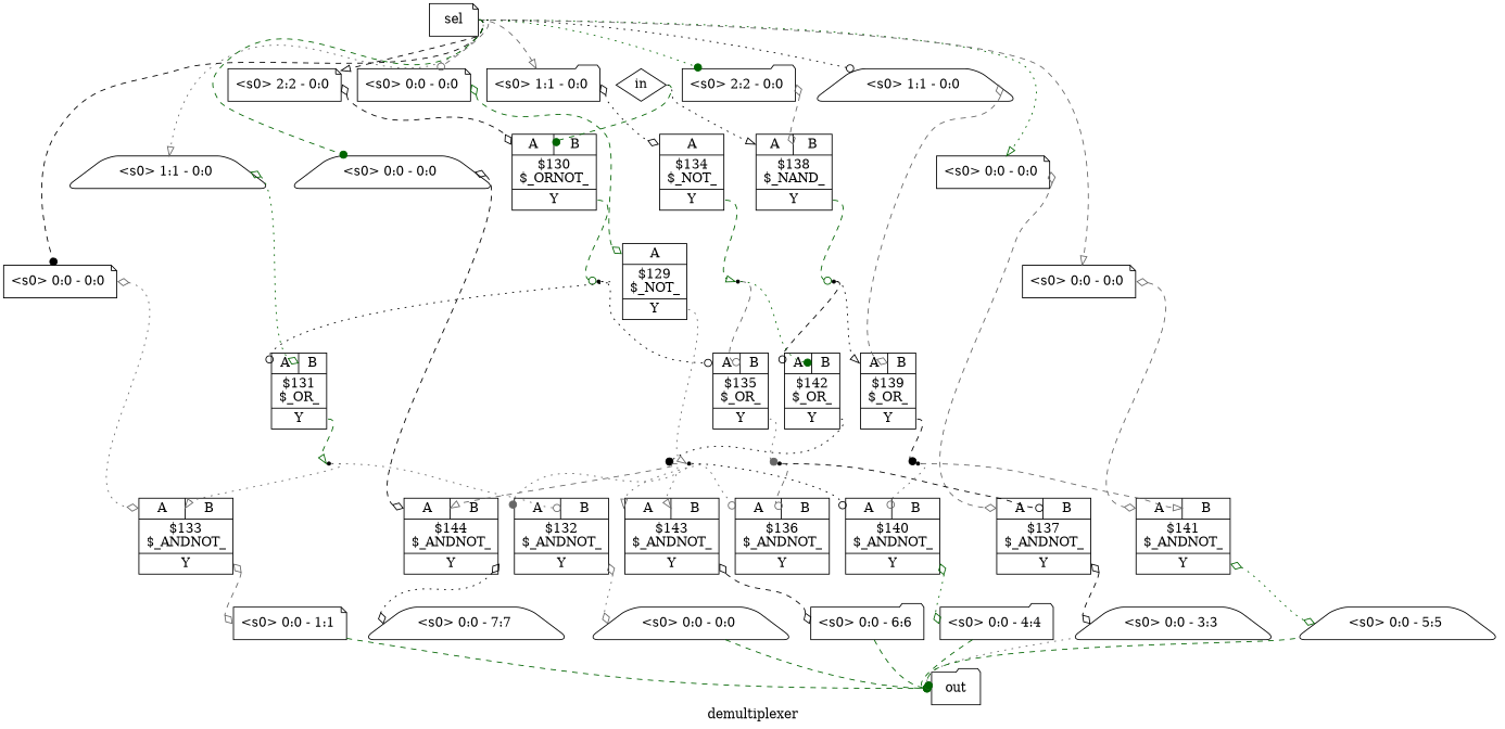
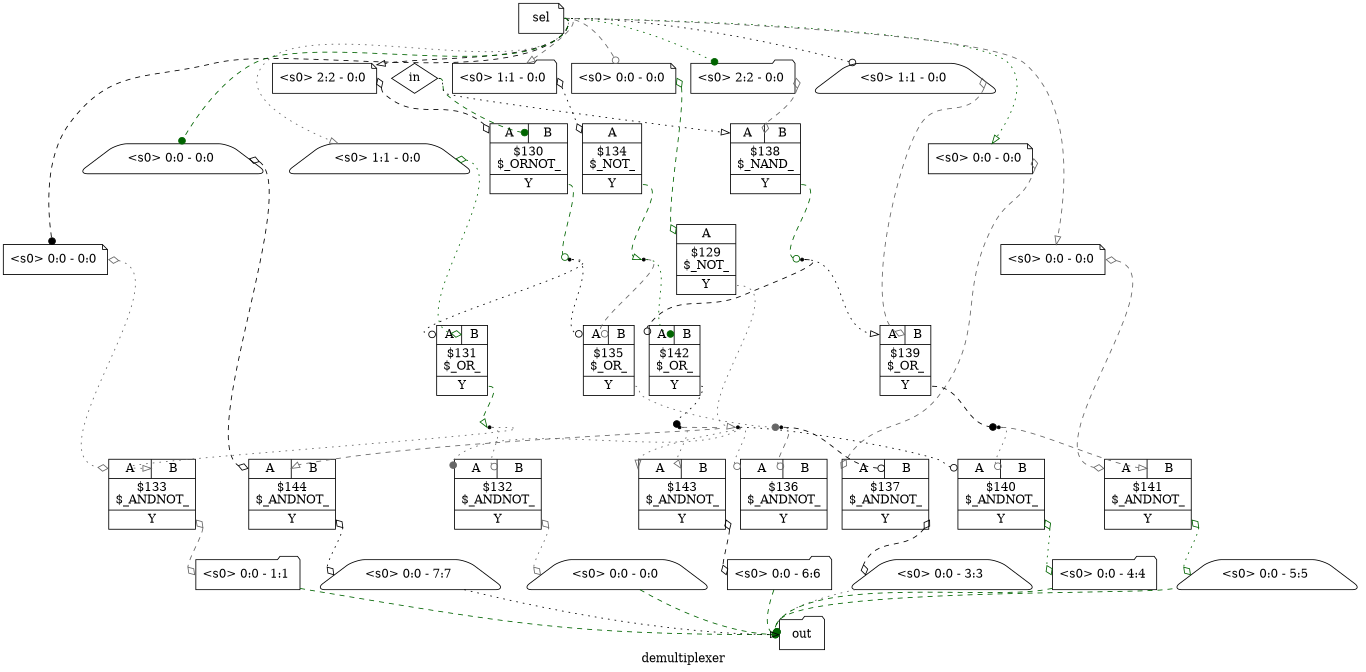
  digraph {
    label=demultiplexer
    rankdir=TB
    remincross=true
    node [shape=record]
    edge [arrowhead=odot color=gray40 headport=w style=dashed tailport=e]
    n9 [color=black fontcolor=black label=in shape=diamond]
    c16 [label="{{<p12> A|<p15> B}|$130\n$_ORNOT_|{<p13> Y}}"]
    c24 [label="{{<p12> A|<p15> B}|$138\n$_NAND_|{<p13> Y}}"]
    n2 [shape=point]
    n6 [shape=point]
    n10 [color=black fontcolor=black label=out shape=folder]
    n11 [color=black fontcolor=black label=sel shape=note]
    x0 [label="<s0> 0:0 - 0:0 " shape=note style=rounded]
    x1 [label="<s0> 2:2 - 0:0 " shape=note style=rounded]
    x2 [label="<s0> 1:1 - 0:0 " shape=trapezium style=rounded]
    x4 [label="<s0> 0:0 - 0:0 " shape=note style=rounded]
    x6 [label="<s0> 1:1 - 0:0 " shape=folder style=rounded]
    x8 [label="<s0> 0:0 - 0:0 " shape=note style=rounded]
    x10 [label="<s0> 2:2 - 0:0 " shape=folder style=rounded]
    x11 [label="<s0> 1:1 - 0:0 " shape=trapezium style=rounded]
    x13 [label="<s0> 0:0 - 0:0 " shape=note style=rounded]
    x16 [label="<s0> 0:0 - 0:0 " shape=trapezium style=rounded]
    c14 [label="{{<p12> A}|$129\n$_NOT_|{<p13> Y}}"]
    c17 [label="{{<p12> A|<p15> B}|$131\n$_OR_|{<p13> Y}}"]
    c19 [label="{{<p12> A|<p15> B}|$133\n$_ANDNOT_|{<p13> Y}}"]
    c20 [label="{{<p12> A}|$134\n$_NOT_|{<p13> Y}}"]
    c23 [label="{{<p12> A|<p15> B}|$137\n$_ANDNOT_|{<p13> Y}}"]
    c25 [label="{{<p12> A|<p15> B}|$139\n$_OR_|{<p13> Y}}"]
    c27 [label="{{<p12> A|<p15> B}|$141\n$_ANDNOT_|{<p13> Y}}"]
    c30 [label="{{<p12> A|<p15> B}|$144\n$_ANDNOT_|{<p13> Y}}"]
    n1 [shape=point]
    c18 [label="{{<p12> A|<p15> B}|$132\n$_ANDNOT_|{<p13> Y}}"]
    c22 [label="{{<p12> A|<p15> B}|$136\n$_ANDNOT_|{<p13> Y}}"]
    c26 [label="{{<p12> A|<p15> B}|$140\n$_ANDNOT_|{<p13> Y}}"]
    c29 [label="{{<p12> A|<p15> B}|$143\n$_ANDNOT_|{<p13> Y}}"]
    c21 [label="{{<p12> A|<p15> B}|$135\n$_OR_|{<p13> Y}}"]
    n3 [shape=point]
    x3 [label="<s0> 0:0 - 0:0 " shape=trapezium style=rounded]
-   x5 [label="<s0> 0:0 - 1:1 " shape=note style=rounded]
+   x5 [label="<s0> 0:0 - 1:1 " shape=folder style=rounded]
    n4 [shape=point]
    c28 [label="{{<p12> A|<p15> B}|$142\n$_OR_|{<p13> Y}}"]
    n5 [shape=point]
    x9 [label="<s0> 0:0 - 3:3 " shape=trapezium style=rounded]
    n7 [shape=point]
    x12 [label="<s0> 0:0 - 4:4 " shape=folder style=rounded]
    x14 [label="<s0> 0:0 - 5:5 " shape=trapezium style=rounded]
    n8 [shape=point]
    x15 [label="<s0> 0:0 - 6:6 " shape=folder style=rounded]
    x17 [label="<s0> 0:0 - 7:7 " shape=trapezium style=rounded]
    n9 -> c16 [arrowhead=dot color=darkgreen headport="p15:w"]
    n9 -> c24 [arrowhead=onormal color=black headport="p12:w" style=dotted]
    c16 -> n2 [color=darkgreen tailport="p13:e"]
    c24 -> n6 [color=darkgreen tailport="p13:e"]
    n2 -> c17 [color=black headport="p12:w" style=dotted]
    n2 -> c21 [color=black headport="p12:w" style=dotted]
    n6 -> c25 [arrowhead=onormal color=black headport="p12:w" style=dotted]
    n6 -> c28 [color=black headport="p12:w"]
    n11 -> x0 [headport="s0:w"]
    n11 -> x1 [arrowhead=onormal color=black headport="s0:w"]
    n11 -> x2 [arrowhead=onormal headport="s0:w" style=dotted]
    n11 -> x4 [arrowhead=dot color=black headport="s0:w"]
    n11 -> x6 [arrowhead=onormal headport="s0:w"]
    n11 -> x8 [arrowhead=onormal color=darkgreen headport="s0:w" style=dotted]
    n11 -> x10 [arrowhead=dot color=darkgreen headport="s0:w" style=dotted]
    n11 -> x11 [color=black headport="s0:w" style=dotted]
    n11 -> x13 [arrowhead=onormal headport="s0:w"]
    n11 -> x16 [arrowhead=dot color=darkgreen headport="s0:w"]
    x0 -> c14 [arrowhead=odiamond arrowtail=odiamond color=darkgreen dir=both headport="p12:w"]
    x1 -> c16 [arrowhead=odiamond arrowtail=odiamond color=black dir=both headport="p12:w"]
    x2 -> c17 [arrowhead=odiamond arrowtail=odiamond color=darkgreen dir=both headport="p15:w" style=dotted]
    x4 -> c19 [arrowhead=odiamond arrowtail=odiamond dir=both headport="p12:w" style=dotted]
    x6 -> c20 [arrowhead=odiamond arrowtail=odiamond color=black dir=both headport="p12:w" style=dotted]
    x8 -> c23 [arrowhead=odiamond arrowtail=odiamond dir=both headport="p12:w"]
    x10 -> c24 [arrowhead=odiamond arrowtail=odiamond dir=both headport="p15:w"]
    x11 -> c25 [arrowhead=odiamond arrowtail=odiamond dir=both headport="p15:w"]
    x13 -> c27 [arrowhead=odiamond arrowtail=odiamond dir=both headport="p12:w"]
    x16 -> c30 [arrowhead=odiamond arrowtail=odiamond color=black dir=both headport="p12:w"]
    c14 -> n1 [arrowhead=onormal style=dotted tailport="p13:e"]
    c17 -> n3 [arrowhead=onormal color=darkgreen tailport="p13:e"]
    c19 -> x5 [arrowhead=odiamond arrowtail=odiamond dir=both tailport="p13:e"]
    c20 -> n4 [arrowhead=onormal color=darkgreen tailport="p13:e"]
    c23 -> x9 [arrowhead=odiamond arrowtail=odiamond color=black dir=both tailport="p13:e"]
    c25 -> n7 [arrowhead=dot color=black tailport="p13:e"]
    c27 -> x14 [arrowhead=odiamond arrowtail=odiamond color=darkgreen dir=both style=dotted tailport="p13:e"]
    c30 -> x17 [arrowhead=odiamond arrowtail=odiamond color=black dir=both style=dotted tailport="p13:e"]
    n1 -> c18 [arrowhead=dot headport="p12:w" style=dotted]
    n1 -> c22 [headport="p12:w" style=dotted]
    n1 -> c26 [color=black headport="p12:w" style=dotted]
    n1 -> c29 [arrowhead=onormal headport="p12:w" style=dotted]
    c18 -> x3 [arrowhead=odiamond arrowtail=odiamond dir=both style=dotted tailport="p13:e"]
    c26 -> x12 [arrowhead=odiamond arrowtail=odiamond color=darkgreen dir=both style=dotted tailport="p13:e"]
    c29 -> x15 [arrowhead=odiamond arrowtail=odiamond color=black dir=both tailport="p13:e"]
    c21 -> n5 [arrowhead=dot style=dotted tailport="p13:e"]
    n3 -> c19 [arrowhead=onormal headport="p15:w" style=dotted]
    n3 -> c18 [headport="p15:w" style=dotted]
    x3 -> n10 [arrowhead=dot color=darkgreen tailport="s0:e"]
    x5 -> n10 [color=darkgreen tailport="s0:e"]
    n4 -> c21 [headport="p15:w"]
    n4 -> c28 [arrowhead=dot color=darkgreen headport="p15:w" style=dotted]
    c28 -> n8 [arrowhead=dot color=black style=dotted tailport="p13:e"]
    n5 -> c23 [color=black headport="p15:w"]
    n5 -> c22 [headport="p15:w"]
    x9 -> n10 [arrowhead=dot style=dotted tailport="s0:e"]
    n7 -> c27 [arrowhead=onormal headport="p15:w"]
    n7 -> c26 [headport="p15:w" style=dotted]
    x12 -> n10 [color=darkgreen tailport="s0:e"]
    x14 -> n10 [arrowhead=dot color=darkgreen tailport="s0:e"]
    n8 -> c30 [arrowhead=onormal headport="p15:w"]
    n8 -> c29 [arrowhead=onormal headport="p15:w" style=dotted]
    x15 -> n10 [color=darkgreen tailport="s0:e"]
+   x17 -> n10 [arrowhead=onormal color=black style=dotted tailport="s0:e"]
  }
